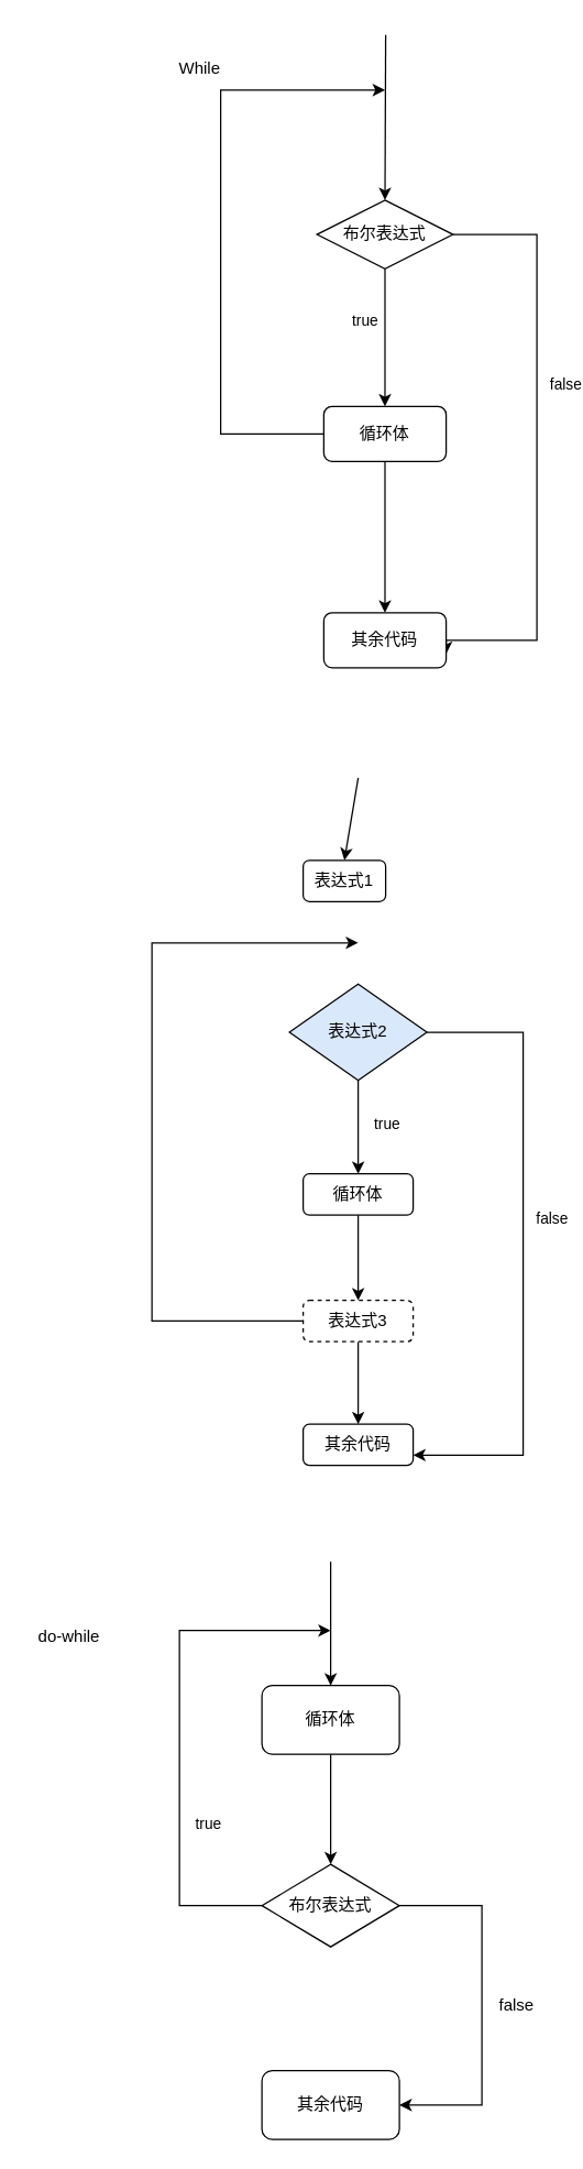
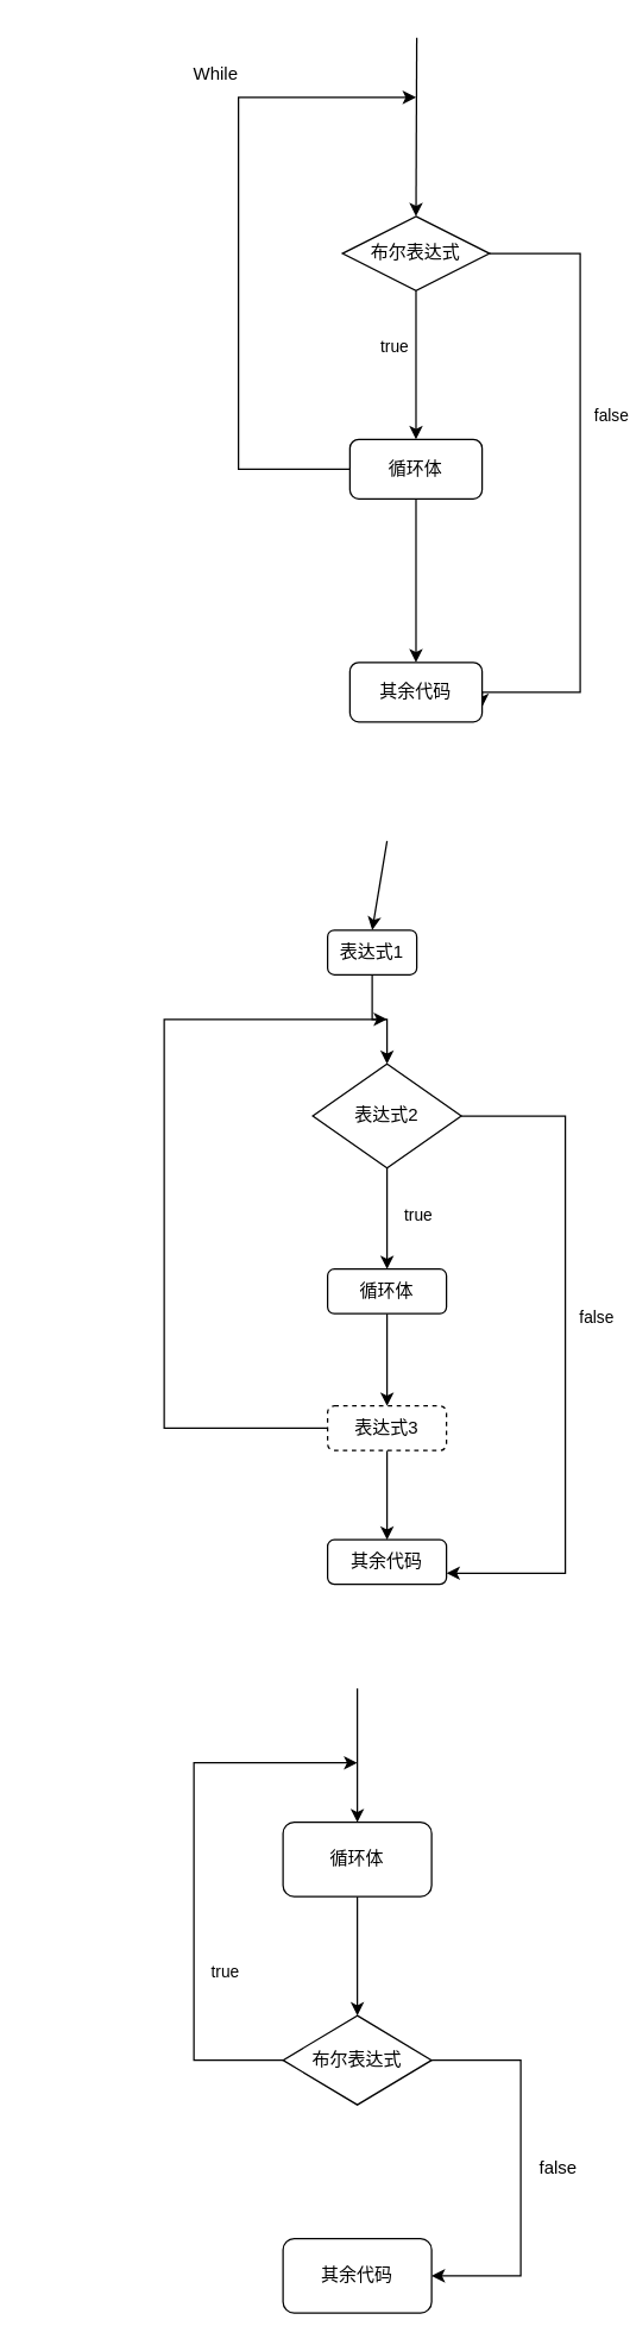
  <mxCell id="0" />
  <mxCell id="1" parent="0" />
  <mxCell id="2" style="edgeStyle=orthogonalEdgeStyle;rounded=0;orthogonalLoop=1;jettySize=auto;html=1;entryX=1;entryY=0.75;entryDx=0;entryDy=0;" edge="1" parent="1" source="6" target="10"><mxGeometry relative="1" as="geometry"><Array as="points"><mxPoint x="390" y="170" /><mxPoint x="390" y="465" /><mxPoint x="324" y="465" /></Array></mxGeometry></mxCell>
  <mxCell id="3" value="false" style="edgeLabel;html=1;align=center;verticalAlign=middle;resizable=0;points=[];" vertex="1" connectable="0" parent="2"><mxGeometry x="-0.218" y="-3" relative="1" as="geometry"><mxPoint x="23" as="offset" /></mxGeometry></mxCell>
  <mxCell id="4" style="edgeStyle=orthogonalEdgeStyle;rounded=0;orthogonalLoop=1;jettySize=auto;html=1;entryX=0.5;entryY=0;entryDx=0;entryDy=0;" edge="1" parent="1" source="6" target="9"><mxGeometry relative="1" as="geometry" /></mxCell>
  <mxCell id="5" value="true" style="edgeLabel;html=1;align=center;verticalAlign=middle;resizable=0;points=[];" vertex="1" connectable="0" parent="4"><mxGeometry x="-0.26" y="-2" relative="1" as="geometry"><mxPoint x="-13" as="offset" /></mxGeometry></mxCell>
  <mxCell id="6" value="布尔表达式" style="rhombus;whiteSpace=wrap;html=1;" vertex="1" parent="1"><mxGeometry x="230" y="145" width="99" height="50" as="geometry" /></mxCell>
  <mxCell id="7" style="edgeStyle=orthogonalEdgeStyle;rounded=0;orthogonalLoop=1;jettySize=auto;html=1;entryX=0.5;entryY=0;entryDx=0;entryDy=0;" edge="1" parent="1" source="9" target="10"><mxGeometry relative="1" as="geometry" /></mxCell>
  <mxCell id="8" style="edgeStyle=orthogonalEdgeStyle;rounded=0;orthogonalLoop=1;jettySize=auto;html=1;" edge="1" parent="1" source="9"><mxGeometry relative="1" as="geometry"><mxPoint x="279.5" y="65" as="targetPoint" /><Array as="points"><mxPoint x="160" y="315" /><mxPoint x="160" y="65" /></Array></mxGeometry></mxCell>
  <mxCell id="9" value="循环体" style="rounded=1;whiteSpace=wrap;html=1;" vertex="1" parent="1"><mxGeometry x="235" y="295" width="89" height="40" as="geometry" /></mxCell>
  <mxCell id="10" value="其余代码" style="rounded=1;whiteSpace=wrap;html=1;" vertex="1" parent="1"><mxGeometry x="235" y="445" width="89" height="40" as="geometry" /></mxCell>
  <mxCell id="11" value="" style="endArrow=classic;html=1;rounded=0;entryX=0.5;entryY=0;entryDx=0;entryDy=0;" edge="1" parent="1" target="6"><mxGeometry width="50" height="50" relative="1" as="geometry"><mxPoint x="280" y="25" as="sourcePoint" /><mxPoint x="290" y="235" as="targetPoint" /></mxGeometry></mxCell>
  <mxCell id="12" value="While" style="text;html=1;strokeColor=none;fillColor=none;align=center;verticalAlign=middle;whiteSpace=wrap;rounded=0;" vertex="1" parent="1"><mxGeometry x="60" y="20" width="170" height="60" as="geometry" /></mxCell>
+ <mxCell id="13" style="edgeStyle=orthogonalEdgeStyle;rounded=0;orthogonalLoop=1;jettySize=auto;html=1;entryX=0.5;entryY=0;entryDx=0;entryDy=0;" edge="1" parent="1" source="14" target="19"><mxGeometry relative="1" as="geometry" /></mxCell>
  <mxCell id="14" value="表达式1" style="rounded=1;whiteSpace=wrap;html=1;" vertex="1" parent="1"><mxGeometry x="220" y="625" width="60" height="30" as="geometry" /></mxCell>
  <mxCell id="15" style="edgeStyle=orthogonalEdgeStyle;rounded=0;orthogonalLoop=1;jettySize=auto;html=1;entryX=0.5;entryY=0;entryDx=0;entryDy=0;" edge="1" parent="1" source="19" target="21"><mxGeometry relative="1" as="geometry" /></mxCell>
  <mxCell id="16" value="true" style="edgeLabel;html=1;align=center;verticalAlign=middle;resizable=0;points=[];" vertex="1" connectable="0" parent="15"><mxGeometry x="-0.1" y="3" relative="1" as="geometry"><mxPoint x="17" as="offset" /></mxGeometry></mxCell>
  <mxCell id="17" style="edgeStyle=orthogonalEdgeStyle;rounded=0;orthogonalLoop=1;jettySize=auto;html=1;entryX=1;entryY=0.75;entryDx=0;entryDy=0;" edge="1" parent="1" source="19" target="22"><mxGeometry relative="1" as="geometry"><Array as="points"><mxPoint x="380" y="750" /><mxPoint x="380" y="1058" /></Array></mxGeometry></mxCell>
  <mxCell id="18" value="false" style="edgeLabel;html=1;align=center;verticalAlign=middle;resizable=0;points=[];" vertex="1" connectable="0" parent="17"><mxGeometry x="-0.043" relative="1" as="geometry"><mxPoint x="20" y="-14" as="offset" /></mxGeometry></mxCell>
- <mxCell id="19" value="表达式2" style="rhombus;whiteSpace=wrap;html=1;fillColor=#dae8fc;" vertex="1" parent="1"><mxGeometry x="210" y="715" width="100" height="70" as="geometry" /></mxCell>
+ <mxCell id="19" value="表达式2" style="rhombus;whiteSpace=wrap;html=1;" vertex="1" parent="1"><mxGeometry x="210" y="715" width="100" height="70" as="geometry" /></mxCell>
  <mxCell id="20" style="edgeStyle=orthogonalEdgeStyle;rounded=0;orthogonalLoop=1;jettySize=auto;html=1;entryX=0.5;entryY=0;entryDx=0;entryDy=0;" edge="1" parent="1" source="21" target="24"><mxGeometry relative="1" as="geometry" /></mxCell>
  <mxCell id="21" value="循环体" style="rounded=1;whiteSpace=wrap;html=1;" vertex="1" parent="1"><mxGeometry x="220" y="853" width="80" height="30" as="geometry" /></mxCell>
  <mxCell id="22" value="其余代码" style="rounded=1;whiteSpace=wrap;html=1;" vertex="1" parent="1"><mxGeometry x="220" y="1035" width="80" height="30" as="geometry" /></mxCell>
  <mxCell id="23" style="edgeStyle=orthogonalEdgeStyle;rounded=0;orthogonalLoop=1;jettySize=auto;html=1;entryX=0.5;entryY=0;entryDx=0;entryDy=0;" edge="1" parent="1" source="24" target="22"><mxGeometry relative="1" as="geometry" /></mxCell>
  <mxCell id="24" value="表达式3" style="rounded=1;whiteSpace=wrap;html=1;dashed=1;" vertex="1" parent="1"><mxGeometry x="220" y="945" width="80" height="30" as="geometry" /></mxCell>
  <mxCell id="25" value="" style="endArrow=classic;html=1;rounded=0;entryX=0.5;entryY=0;entryDx=0;entryDy=0;" edge="1" parent="1" target="14"><mxGeometry width="50" height="50" relative="1" as="geometry"><mxPoint x="260" y="565" as="sourcePoint" /><mxPoint x="260" y="545" as="targetPoint" /></mxGeometry></mxCell>
  <mxCell id="26" value="" style="endArrow=classic;html=1;rounded=0;exitX=0;exitY=0.5;exitDx=0;exitDy=0;" edge="1" parent="1" source="24"><mxGeometry width="50" height="50" relative="1" as="geometry"><mxPoint x="240" y="825" as="sourcePoint" /><mxPoint x="260" y="685" as="targetPoint" /><Array as="points"><mxPoint x="110" y="960" /><mxPoint x="110" y="805" /><mxPoint x="110" y="685" /></Array></mxGeometry></mxCell>
- <mxCell id="27" value="do-while" style="text;html=1;strokeColor=none;fillColor=none;align=center;verticalAlign=middle;whiteSpace=wrap;rounded=0;" vertex="1" parent="1"><mxGeometry x="20" y="1175" width="60" height="30" as="geometry" /></mxCell>
  <mxCell id="28" style="edgeStyle=orthogonalEdgeStyle;rounded=0;orthogonalLoop=1;jettySize=auto;html=1;entryX=0.5;entryY=0;entryDx=0;entryDy=0;" edge="1" parent="1" source="29" target="34"><mxGeometry relative="1" as="geometry" /></mxCell>
  <mxCell id="29" value="循环体" style="rounded=1;whiteSpace=wrap;html=1;" vertex="1" parent="1"><mxGeometry x="190" y="1225" width="100" height="50" as="geometry" /></mxCell>
  <mxCell id="30" value="其余代码" style="rounded=1;whiteSpace=wrap;html=1;" vertex="1" parent="1"><mxGeometry x="190" y="1505" width="100" height="50" as="geometry" /></mxCell>
  <mxCell id="31" style="edgeStyle=orthogonalEdgeStyle;rounded=0;orthogonalLoop=1;jettySize=auto;html=1;entryX=1;entryY=0.5;entryDx=0;entryDy=0;" edge="1" parent="1" source="34" target="30"><mxGeometry relative="1" as="geometry"><Array as="points"><mxPoint x="350" y="1385" /><mxPoint x="350" y="1530" /></Array></mxGeometry></mxCell>
  <mxCell id="32" style="edgeStyle=orthogonalEdgeStyle;rounded=0;orthogonalLoop=1;jettySize=auto;html=1;" edge="1" parent="1" source="34"><mxGeometry relative="1" as="geometry"><mxPoint x="240" y="1185" as="targetPoint" /><Array as="points"><mxPoint x="130" y="1385" /><mxPoint x="130" y="1185" /></Array></mxGeometry></mxCell>
  <mxCell id="33" value="true" style="edgeLabel;html=1;align=center;verticalAlign=middle;resizable=0;points=[];" vertex="1" connectable="0" parent="32"><mxGeometry x="-0.399" y="-3" relative="1" as="geometry"><mxPoint x="17" y="-9" as="offset" /></mxGeometry></mxCell>
  <mxCell id="34" value="布尔表达式" style="rhombus;whiteSpace=wrap;html=1;" vertex="1" parent="1"><mxGeometry x="190" y="1355" width="100" height="60" as="geometry" /></mxCell>
  <mxCell id="35" value="" style="endArrow=classic;html=1;rounded=0;entryX=0.5;entryY=0;entryDx=0;entryDy=0;" edge="1" parent="1" target="29"><mxGeometry width="50" height="50" relative="1" as="geometry"><mxPoint x="240" y="1135" as="sourcePoint" /><mxPoint x="290" y="1325" as="targetPoint" /></mxGeometry></mxCell>
  <mxCell id="36" value="false" style="text;html=1;align=center;verticalAlign=middle;resizable=0;points=[];autosize=1;strokeColor=none;fillColor=none;" vertex="1" parent="1"><mxGeometry x="350" y="1443" width="50" height="30" as="geometry" /></mxCell>
